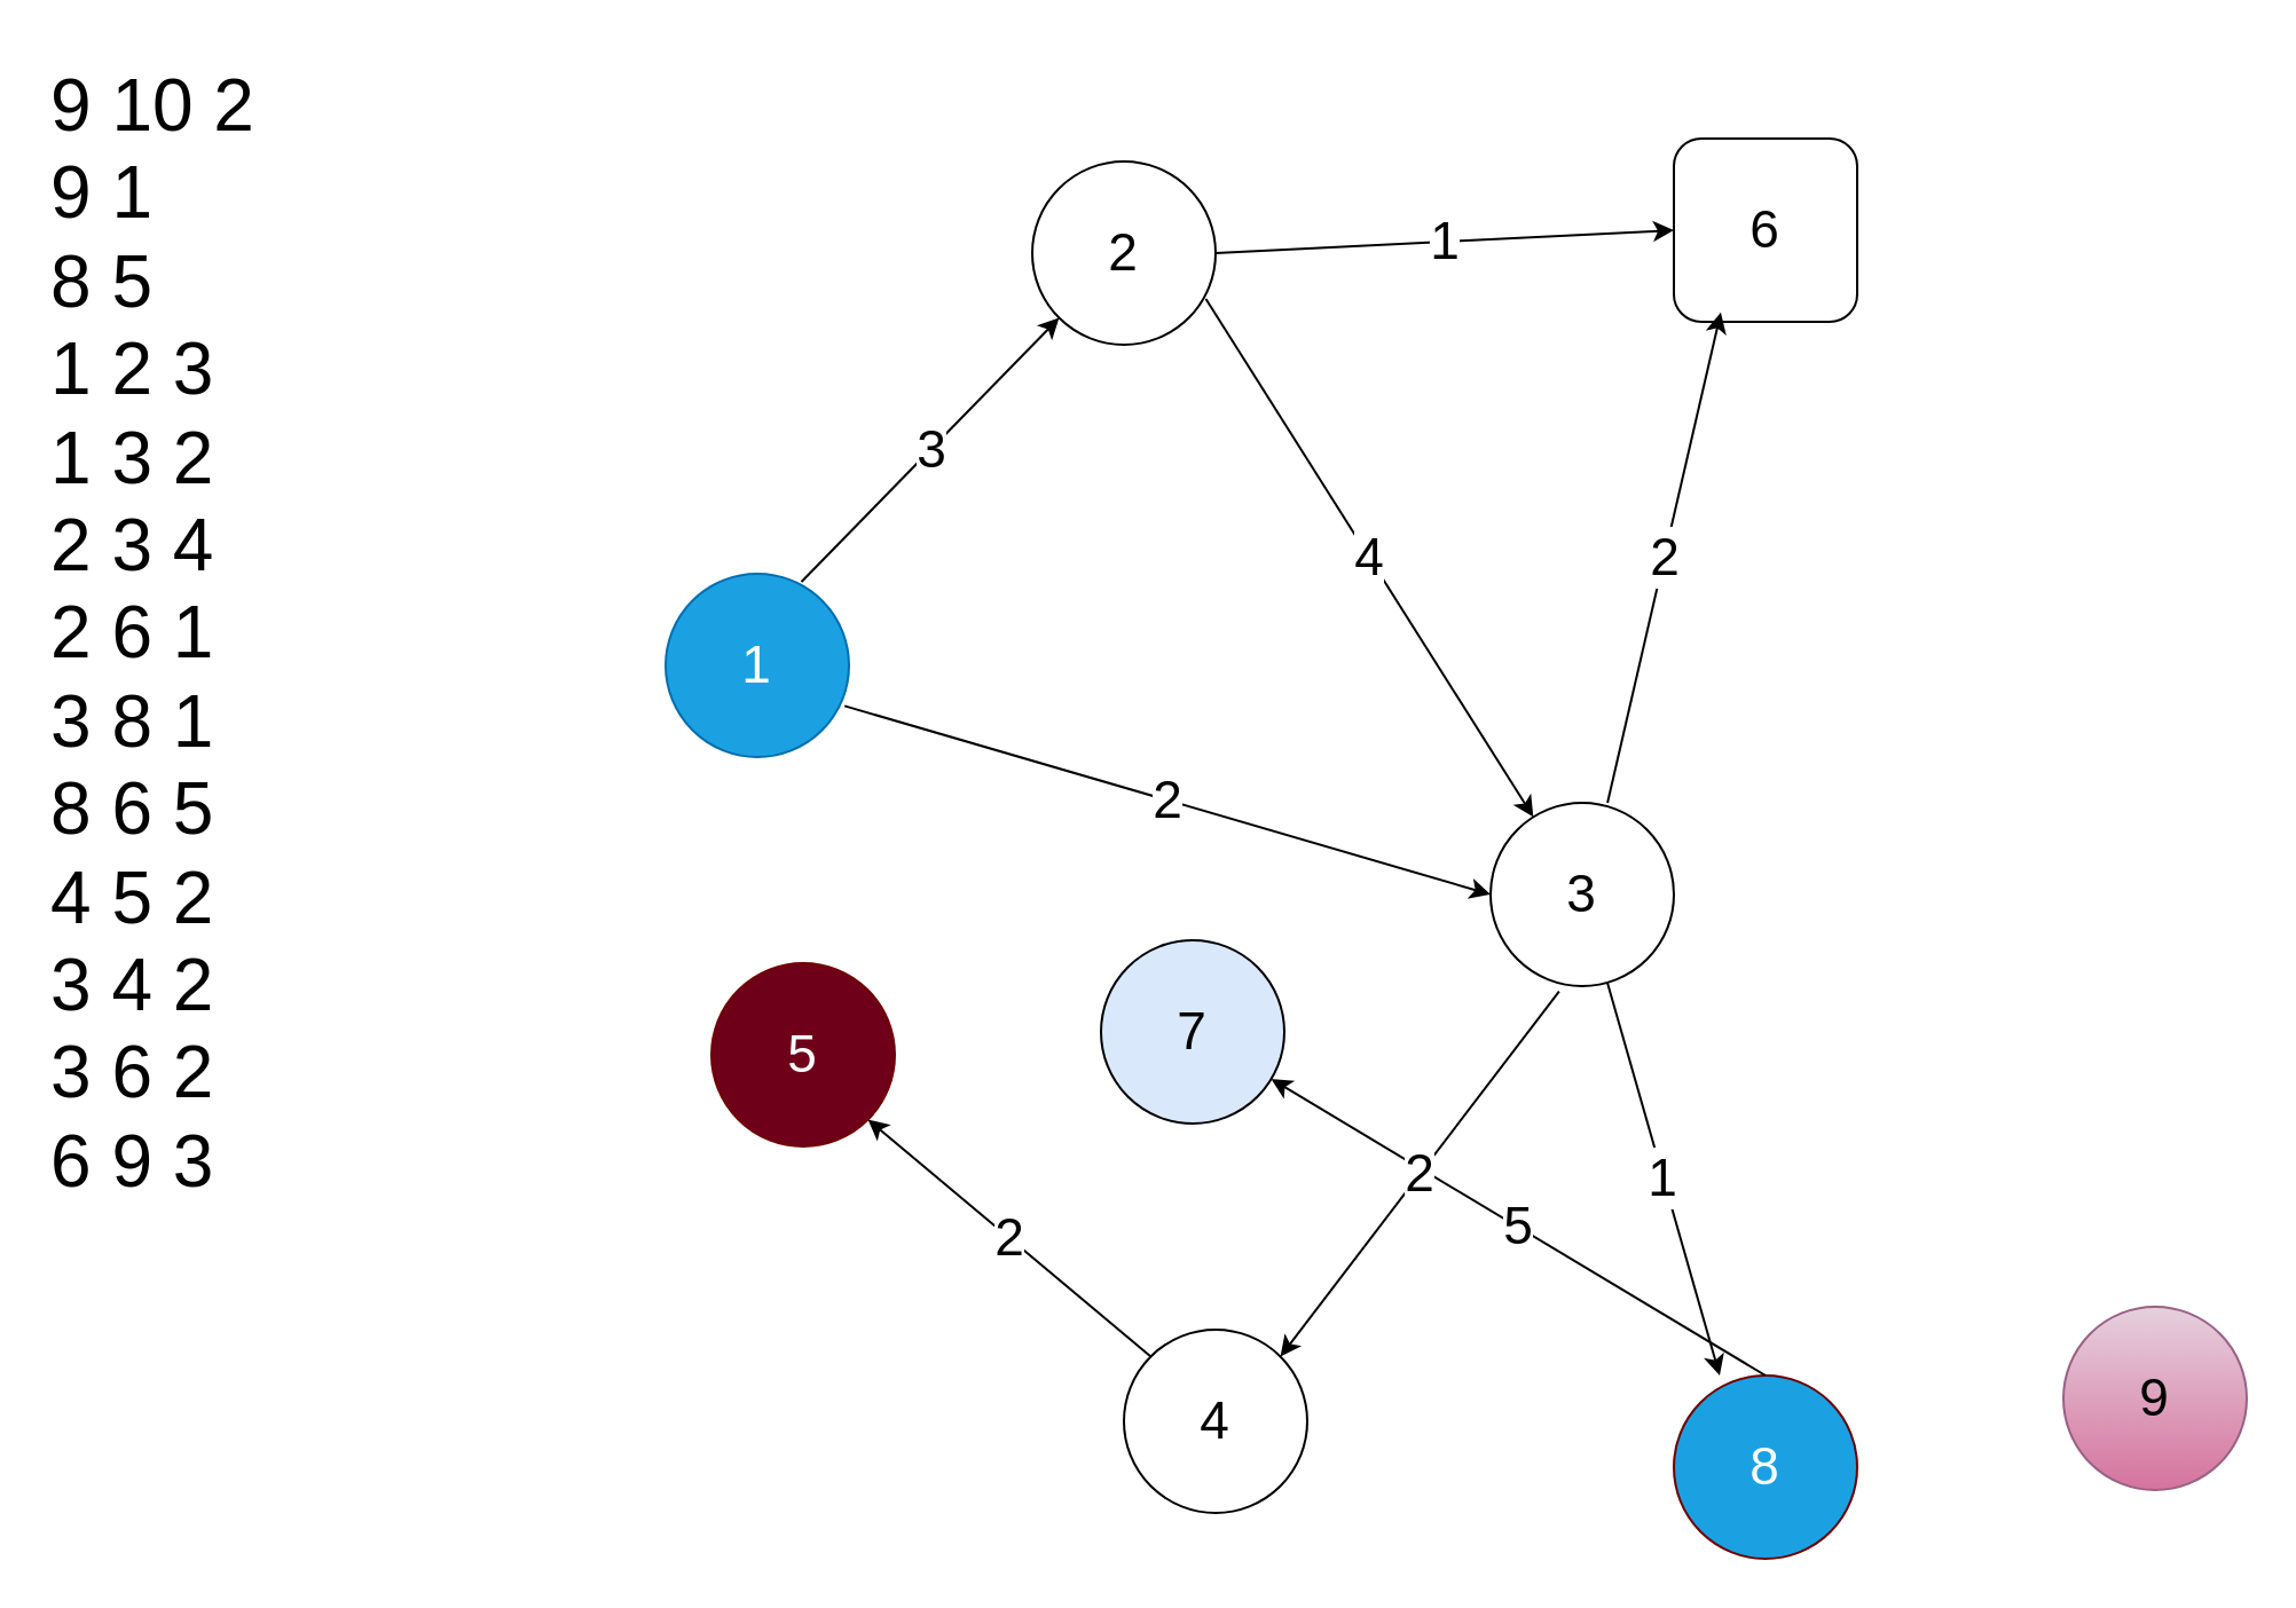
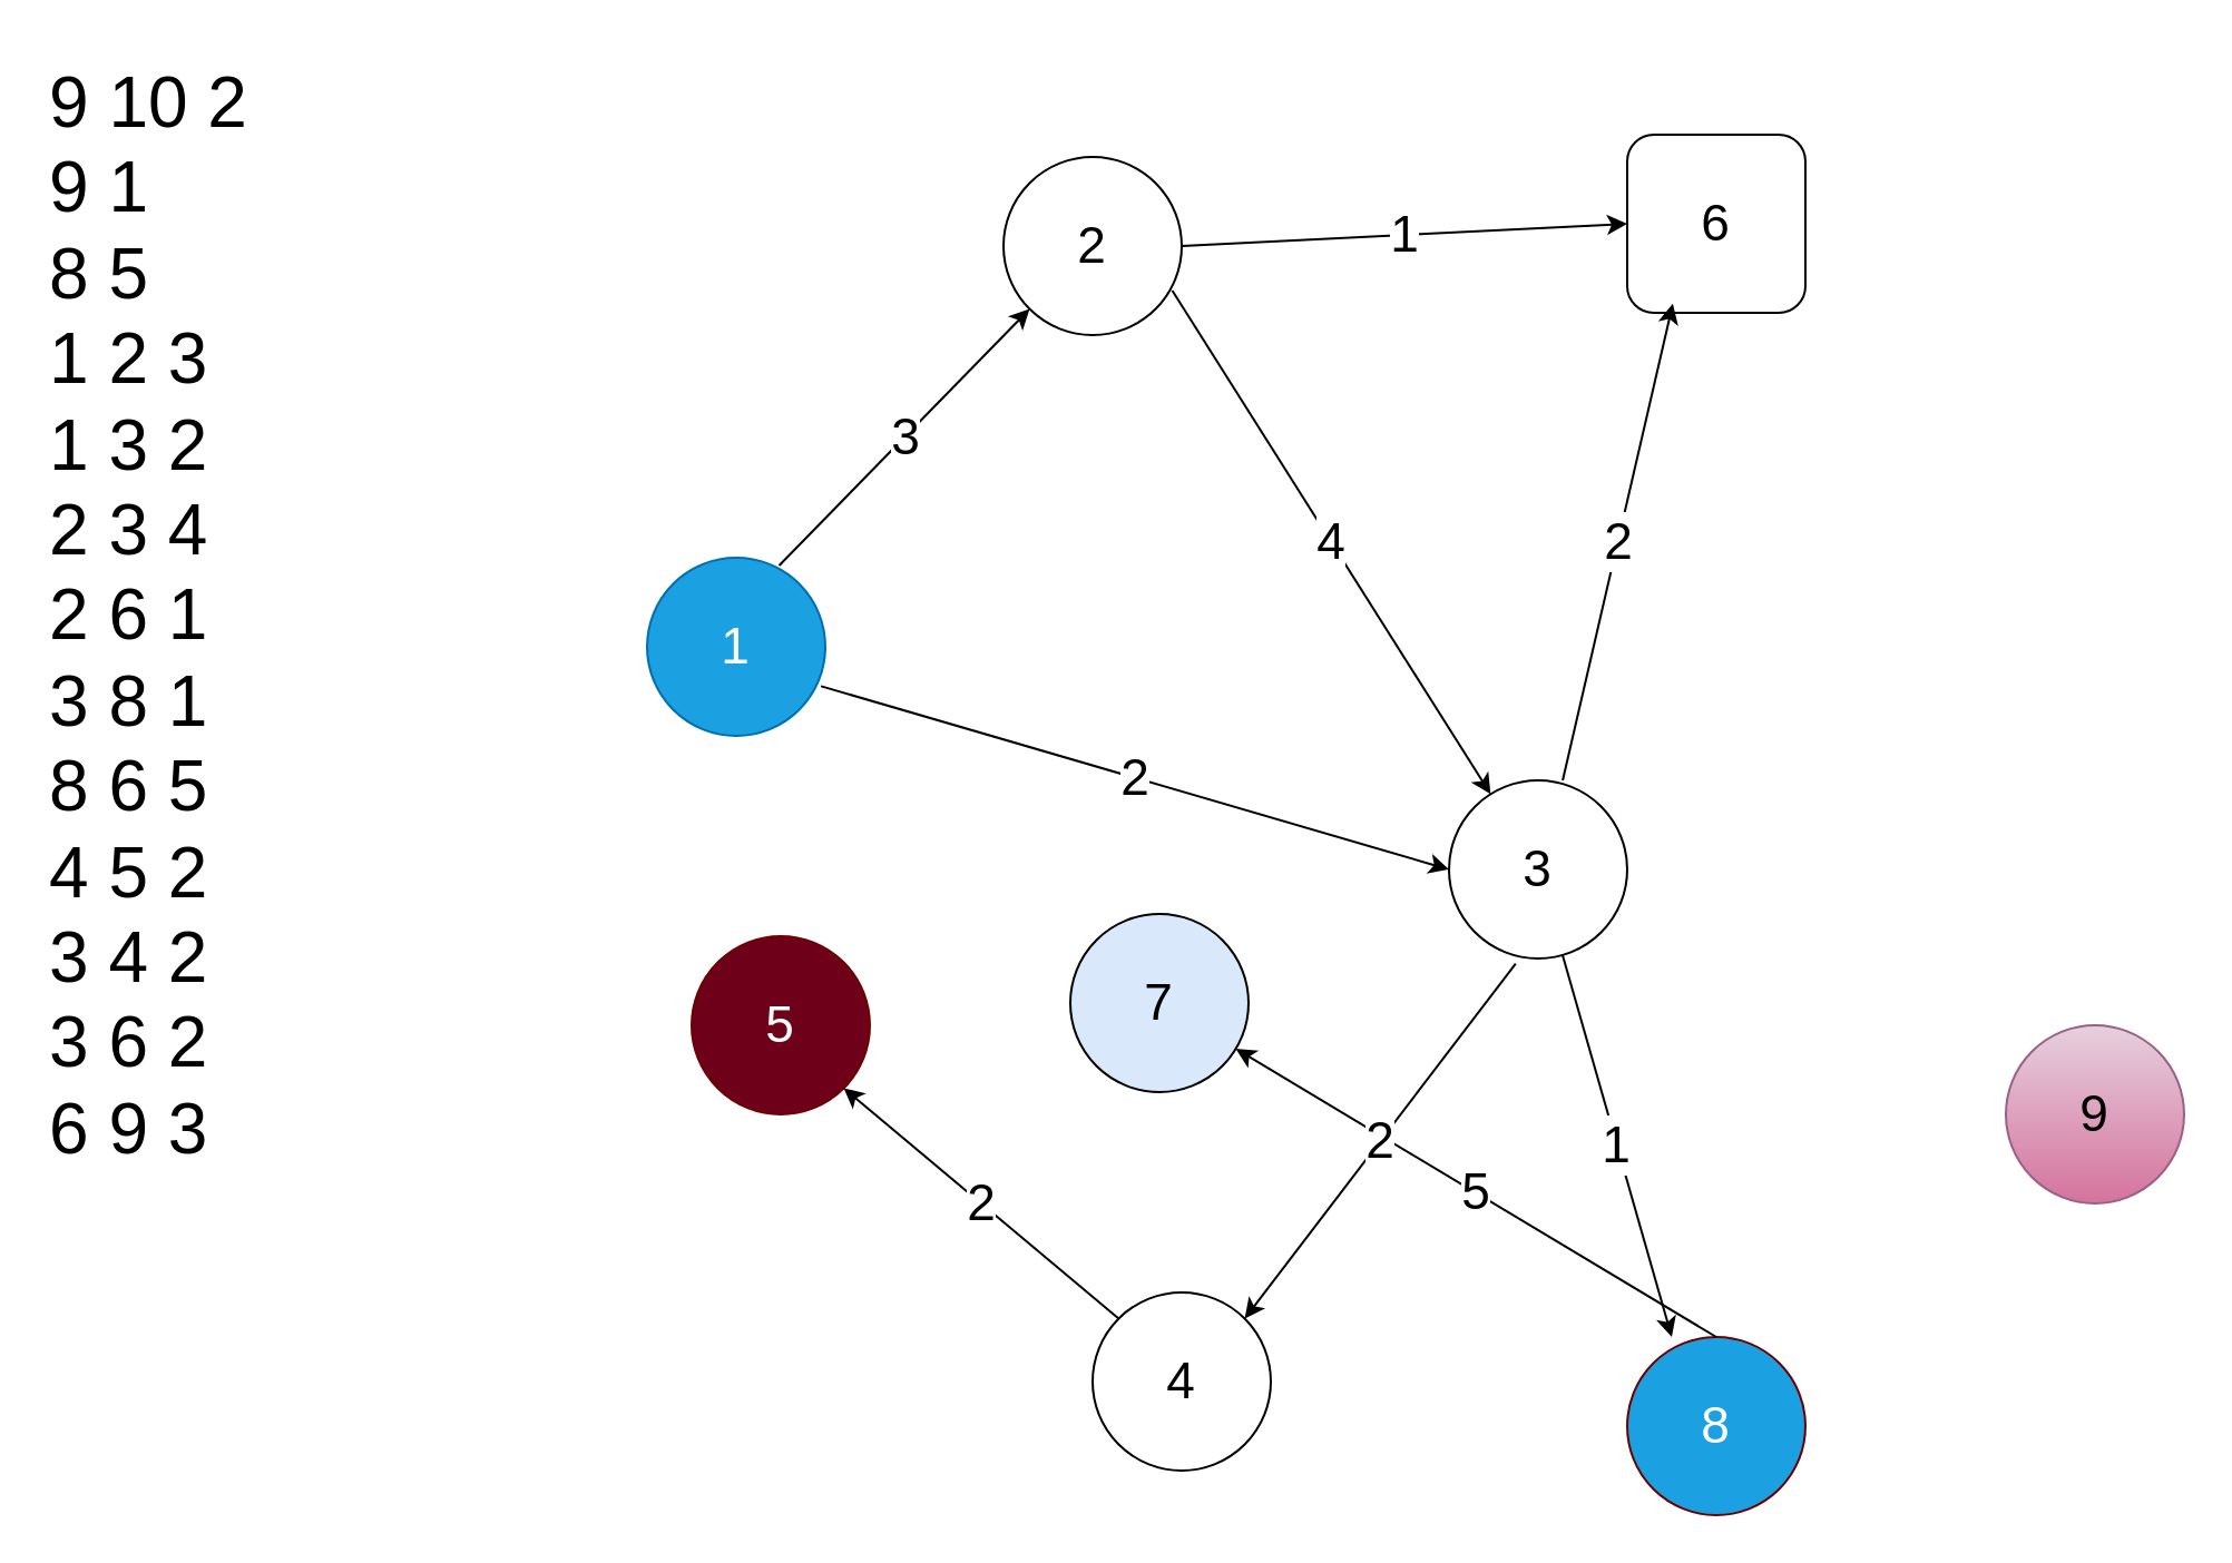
  <mxCell id="0" />
  <mxCell id="1" parent="0" />
  <mxCell id="2" value="1" style="ellipse;whiteSpace=wrap;html=1;aspect=fixed;fillColor=#1ba1e2;strokeColor=#006EAF;fontColor=#ffffff;fontSize=23;" parent="1" vertex="1"><mxGeometry x="290" y="250" width="80" height="80" as="geometry" /></mxCell>
  <mxCell id="3" value="4" style="ellipse;whiteSpace=wrap;html=1;aspect=fixed;fontSize=23;" parent="1" vertex="1"><mxGeometry x="490" y="580" width="80" height="80" as="geometry" /></mxCell>
  <mxCell id="4" value="6" style="whiteSpace=wrap;html=1;aspect=fixed;fontSize=23;rounded=1;" parent="1" vertex="1"><mxGeometry x="730" y="60" width="80" height="80" as="geometry" /></mxCell>
  <mxCell id="5" value="7" style="ellipse;whiteSpace=wrap;html=1;aspect=fixed;fontSize=23;fillColor=#dae8fc;" parent="1" vertex="1"><mxGeometry x="480" y="410" width="80" height="80" as="geometry" /></mxCell>
  <mxCell id="6" value="5" style="ellipse;whiteSpace=wrap;html=1;aspect=fixed;strokeColor=#6F0000;fontColor=#ffffff;fillColor=#6E0019;fontSize=23;" parent="1" vertex="1"><mxGeometry x="310" y="420" width="80" height="80" as="geometry" /></mxCell>
- <mxCell id="7" value="9" style="ellipse;whiteSpace=wrap;html=1;aspect=fixed;fillColor=#e6d0de;strokeColor=#996185;gradientColor=#d5739d;fontSize=23;" parent="1" vertex="1"><mxGeometry x="900" y="570" width="80" height="80" as="geometry" /></mxCell>
+ <mxCell id="7" value="9" style="ellipse;whiteSpace=wrap;html=1;aspect=fixed;fillColor=#e6d0de;strokeColor=#996185;gradientColor=#d5739d;fontSize=23;" parent="1" vertex="1"><mxGeometry x="900" y="460" width="80" height="80" as="geometry" /></mxCell>
  <mxCell id="8" value="2" style="ellipse;whiteSpace=wrap;html=1;aspect=fixed;fontSize=23;" parent="1" vertex="1"><mxGeometry x="450" y="70" width="80" height="80" as="geometry" /></mxCell>
  <mxCell id="9" value="9 10 2&#10;9 1&#10;8 5&#10;1 2 3&#10;1 3 2&#10;2 3 4&#10;2 6 1&#10;3 8 1&#10;8 6 5&#10;4 5 2&#10;3 4 2&#10;3 6 2&#10;6 9 3" style="text;whiteSpace=wrap;html=1;fontSize=32;" parent="1" vertex="1"><mxGeometry x="20" y="20" width="110" height="510" as="geometry" /></mxCell>
  <mxCell id="10" value="8" style="ellipse;whiteSpace=wrap;html=1;aspect=fixed;strokeColor=#6F0000;fontColor=#ffffff;fillColor=#1ba1e2;fontSize=23;" parent="1" vertex="1"><mxGeometry x="730" y="600" width="80" height="80" as="geometry" /></mxCell>
  <mxCell id="11" value="3" style="ellipse;whiteSpace=wrap;html=1;aspect=fixed;fontSize=23;" parent="1" vertex="1"><mxGeometry x="650" y="350" width="80" height="80" as="geometry" /></mxCell>
  <mxCell id="12" value="3" style="endArrow=classic;html=1;fontSize=23;exitX=0.741;exitY=0.044;exitDx=0;exitDy=0;exitPerimeter=0;entryX=0;entryY=1;entryDx=0;entryDy=0;" parent="1" source="2" target="8" edge="1"><mxGeometry width="50" height="50" relative="1" as="geometry"><mxPoint x="940" y="460" as="sourcePoint" /><mxPoint x="990" y="410" as="targetPoint" /></mxGeometry></mxCell>
  <mxCell id="13" value="2" style="endArrow=classic;html=1;fontSize=23;exitX=0.976;exitY=0.721;exitDx=0;exitDy=0;exitPerimeter=0;entryX=0;entryY=0.5;entryDx=0;entryDy=0;" parent="1" source="2" target="11" edge="1"><mxGeometry width="50" height="50" relative="1" as="geometry"><mxPoint x="359.28" y="263.52" as="sourcePoint" /><mxPoint x="471.716" y="148.284" as="targetPoint" /></mxGeometry></mxCell>
  <mxCell id="14" value="4" style="endArrow=classic;html=1;fontSize=23;exitX=0.947;exitY=0.75;exitDx=0;exitDy=0;exitPerimeter=0;" parent="1" source="8" target="11" edge="1"><mxGeometry width="50" height="50" relative="1" as="geometry"><mxPoint x="369.28" y="273.52" as="sourcePoint" /><mxPoint x="481.716" y="158.284" as="targetPoint" /></mxGeometry></mxCell>
  <mxCell id="15" value="1" style="endArrow=classic;html=1;fontSize=23;exitX=1;exitY=0.5;exitDx=0;exitDy=0;entryX=0;entryY=0.5;entryDx=0;entryDy=0;" parent="1" source="8" target="4" edge="1"><mxGeometry width="50" height="50" relative="1" as="geometry"><mxPoint x="378.08" y="317.68" as="sourcePoint" /><mxPoint x="660" y="400" as="targetPoint" /></mxGeometry></mxCell>
  <mxCell id="16" value="1" style="endArrow=classic;html=1;fontSize=23;" parent="1" source="11" edge="1"><mxGeometry width="50" height="50" relative="1" as="geometry"><mxPoint x="540" y="120" as="sourcePoint" /><mxPoint x="750" y="600" as="targetPoint" /></mxGeometry></mxCell>
  <mxCell id="17" value="5" style="endArrow=classic;html=1;fontSize=23;exitX=0.5;exitY=0;exitDx=0;exitDy=0;" parent="1" source="10" target="5" edge="1"><mxGeometry width="50" height="50" relative="1" as="geometry"><mxPoint x="880" y="590" as="sourcePoint" /><mxPoint x="1080" y="580" as="targetPoint" /></mxGeometry></mxCell>
  <mxCell id="18" value="2" style="endArrow=classic;html=1;fontSize=23;exitX=0;exitY=0;exitDx=0;exitDy=0;entryX=1;entryY=1;entryDx=0;entryDy=0;" parent="1" source="3" target="6" edge="1"><mxGeometry width="50" height="50" relative="1" as="geometry"><mxPoint x="560" y="140" as="sourcePoint" /><mxPoint x="460" y="600" as="targetPoint" /></mxGeometry></mxCell>
  <mxCell id="19" value="2" style="endArrow=classic;html=1;fontSize=23;entryX=1;entryY=0;entryDx=0;entryDy=0;exitX=0.374;exitY=1.029;exitDx=0;exitDy=0;exitPerimeter=0;" parent="1" source="11" target="3" edge="1"><mxGeometry width="50" height="50" relative="1" as="geometry"><mxPoint x="560" y="560" as="sourcePoint" /><mxPoint x="590" y="410" as="targetPoint" /></mxGeometry></mxCell>
  <mxCell id="20" value="2" style="endArrow=classic;html=1;fontSize=23;entryX=0.256;entryY=0.949;entryDx=0;entryDy=0;exitX=0.638;exitY=0;exitDx=0;exitDy=0;exitPerimeter=0;entryPerimeter=0;" parent="1" source="11" target="4" edge="1"><mxGeometry width="50" height="50" relative="1" as="geometry"><mxPoint x="689.92" y="442.32" as="sourcePoint" /><mxPoint x="652.24" y="627.04" as="targetPoint" /></mxGeometry></mxCell>
